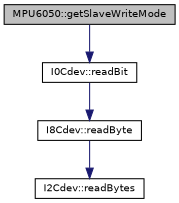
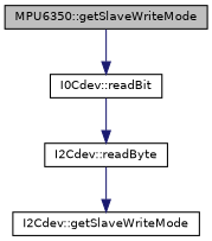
  digraph {
    rankdir=TB
    node [color=black fillcolor=white fontname=Helvetica fontsize=10 shape=record style=filled]
    edge [color=midnightblue fontname=Helvetica fontsize=10 labelfontname=Helvetica labelfontsize=10 style=solid]
-   n1 [fillcolor=grey75 fontcolor=black height=0.2 label="MPU6050::getSlaveWriteMode" width=0.4]
+   n1 [fillcolor=grey75 fontcolor=black height=0.2 label="MPU6350::getSlaveWriteMode" width=0.4]
    n2 [height=0.2 label="I0Cdev::readBit" width=0.4]
-   n3 [height=0.2 label="I8Cdev::readByte" width=0.4]
-   n4 [height=0.2 label="I2Cdev::readBytes" width=0.4]
+   n3 [height=0.2 label="I2Cdev::readByte" width=0.4]
+   n4 [height=0.2 label="I2Cdev::getSlaveWriteMode" width=0.4]
    n1 -> n2
    n2 -> n3
    n3 -> n4
  }
